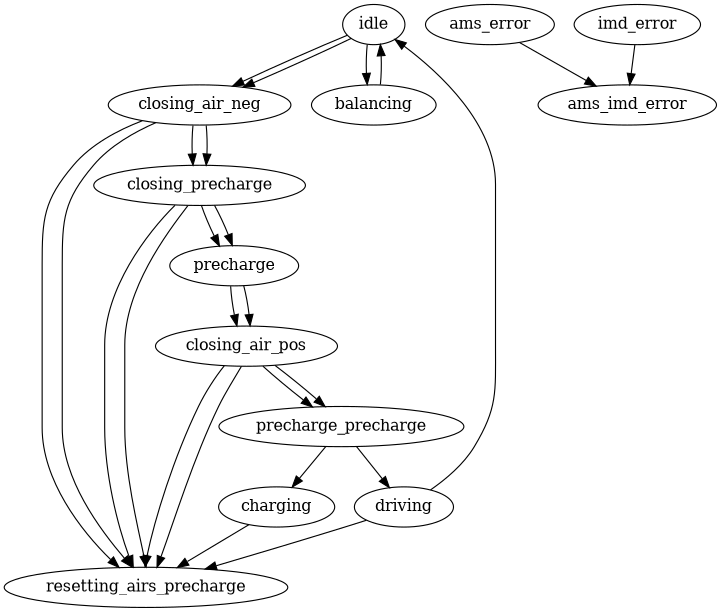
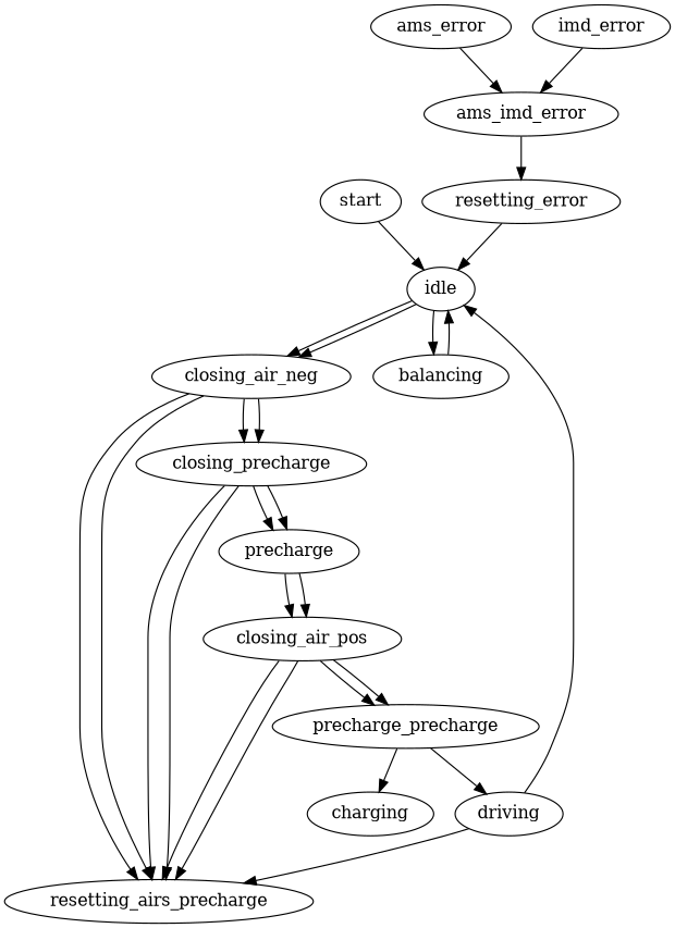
  digraph {
+   start
    idle
    closing_air_neg
    balancing
    resetting_airs_precharge
    closing_precharge
+   resetting_error
    precharge
    closing_air_pos
    n10 [label=precharge_precharge]
    charging
    driving
    ams_error
    ams_imd_error
    imd_error
+   start -> idle
    idle -> closing_air_neg
    idle -> closing_air_neg
    idle -> balancing
    closing_air_neg -> resetting_airs_precharge
    closing_air_neg -> resetting_airs_precharge
    closing_air_neg -> closing_precharge
    closing_air_neg -> closing_precharge
    balancing -> idle
    closing_precharge -> resetting_airs_precharge
    closing_precharge -> resetting_airs_precharge
    closing_precharge -> precharge
    closing_precharge -> precharge
+   resetting_error -> idle
    precharge -> closing_air_pos
    precharge -> closing_air_pos
    closing_air_pos -> resetting_airs_precharge
    closing_air_pos -> resetting_airs_precharge
    closing_air_pos -> n10
    closing_air_pos -> n10
    n10 -> charging
    n10 -> driving
-   charging -> resetting_airs_precharge
    driving -> idle
    driving -> resetting_airs_precharge
    ams_error -> ams_imd_error
+   ams_imd_error -> resetting_error
    imd_error -> ams_imd_error
  }
